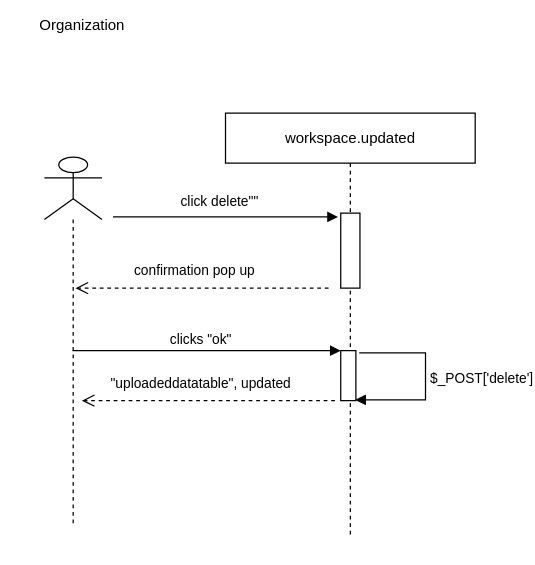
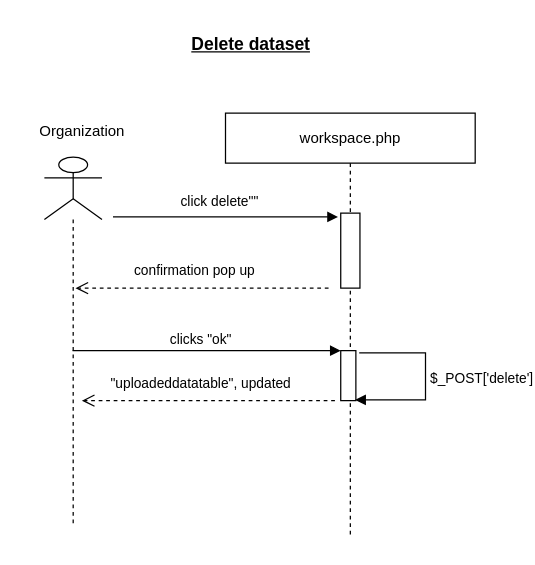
  <mxCell id="0" />
  <mxCell id="1" parent="0" />
  <mxCell id="2" value="click delete&quot;&quot;" style="html=1;verticalAlign=bottom;endArrow=block;rounded=0;elbow=vertical;" edge="1" parent="1"><mxGeometry x="-0.059" y="3" width="80" relative="1" as="geometry"><mxPoint x="89.9" y="173" as="sourcePoint" /><mxPoint x="269.9" y="173" as="targetPoint" /><mxPoint as="offset" /></mxGeometry></mxCell>
  <mxCell id="3" value="" style="shape=umlLifeline;participant=umlActor;perimeter=lifelinePerimeter;whiteSpace=wrap;html=1;container=0;collapsible=0;recursiveResize=0;verticalAlign=top;spacingTop=36;outlineConnect=0;fontFamily=Helvetica;fontSize=12;fontColor=default;align=center;strokeColor=default;fillColor=default;size=50;" vertex="1" parent="1"><mxGeometry x="35" y="125.14" width="46.09" height="294.86" as="geometry" /></mxCell>
- <mxCell id="4" value="Organization" style="text;html=1;align=center;verticalAlign=middle;resizable=1;points=[];autosize=1;strokeColor=none;fillColor=none;container=0;movable=1;rotatable=1;deletable=1;editable=1;connectable=1;locked=0;" vertex="1" parent="1"><mxGeometry x="20" y="5" width="90" height="30" as="geometry" /></mxCell>
- <mxCell id="5" value="workspace.updated" style="shape=umlLifeline;perimeter=lifelinePerimeter;whiteSpace=wrap;html=1;container=0;collapsible=0;recursiveResize=0;outlineConnect=0;" vertex="1" parent="1"><mxGeometry x="179.9" y="90" width="199.75" height="340" as="geometry" /></mxCell>
+ <mxCell id="4" value="Organization" style="text;html=1;align=center;verticalAlign=middle;resizable=1;points=[];autosize=1;strokeColor=none;fillColor=none;container=0;movable=1;rotatable=1;deletable=1;editable=1;connectable=1;locked=0;" vertex="1" parent="1"><mxGeometry x="20" y="90" width="90" height="30" as="geometry" /></mxCell>
+ <mxCell id="5" value="workspace.php" style="shape=umlLifeline;perimeter=lifelinePerimeter;whiteSpace=wrap;html=1;container=0;collapsible=0;recursiveResize=0;outlineConnect=0;" vertex="1" parent="1"><mxGeometry x="179.9" y="90" width="199.75" height="340" as="geometry" /></mxCell>
  <mxCell id="6" value="" style="html=1;points=[];perimeter=orthogonalPerimeter;container=0;" vertex="1" parent="1"><mxGeometry x="272.09" y="170" width="15.37" height="60" as="geometry" /></mxCell>
+ <mxCell id="7" value="&lt;font style=&quot;font-size: 14px;&quot;&gt;&lt;b&gt;&lt;u&gt;Delete dataset&lt;/u&gt;&lt;/b&gt;&lt;/font&gt;" style="text;html=1;align=center;verticalAlign=middle;resizable=0;points=[];autosize=1;strokeColor=none;fillColor=none;" vertex="1" parent="1"><mxGeometry x="140" y="20" width="120" height="30" as="geometry" /></mxCell>
  <mxCell id="8" value="clicks &quot;ok&quot;" style="html=1;verticalAlign=bottom;endArrow=block;rounded=0;elbow=vertical;" edge="1" parent="1" source="3"><mxGeometry x="-0.045" width="80" relative="1" as="geometry"><mxPoint x="49.09" y="280" as="sourcePoint" /><mxPoint x="272.09" y="280" as="targetPoint" /><mxPoint as="offset" /></mxGeometry></mxCell>
  <mxCell id="9" value="confirmation pop up" style="html=1;verticalAlign=bottom;endArrow=open;dashed=1;endSize=8;rounded=0;elbow=vertical;" edge="1" parent="1"><mxGeometry x="0.058" y="-5" relative="1" as="geometry"><mxPoint x="262.34" y="230" as="sourcePoint" /><mxPoint x="59.9" y="230" as="targetPoint" /><mxPoint as="offset" /><Array as="points" /></mxGeometry></mxCell>
  <mxCell id="10" value="" style="group" vertex="1" connectable="0" parent="1"><mxGeometry x="272.09" y="280" width="67.81" height="40" as="geometry" /></mxCell>
  <mxCell id="11" value="" style="html=1;points=[];perimeter=orthogonalPerimeter;container=0;" vertex="1" parent="10"><mxGeometry width="12.109" height="40" as="geometry" /></mxCell>
  <mxCell id="12" value="$_POST['delete']" style="edgeStyle=orthogonalEdgeStyle;html=1;align=left;spacingLeft=2;endArrow=block;rounded=0;exitX=1.22;exitY=0.045;exitDx=0;exitDy=0;exitPerimeter=0;entryX=0.953;entryY=0.985;entryDx=0;entryDy=0;entryPerimeter=0;" edge="1" parent="10" source="11" target="11"><mxGeometry relative="1" as="geometry"><mxPoint x="-12.109" y="10" as="sourcePoint" /><Array as="points"><mxPoint x="67.81" y="2" /><mxPoint x="67.81" y="39" /></Array><mxPoint x="-16.953" y="30" as="targetPoint" /></mxGeometry></mxCell>
  <mxCell id="13" value="&quot;uploadeddatatable&quot;, updated" style="html=1;verticalAlign=bottom;endArrow=open;dashed=1;endSize=8;rounded=0;elbow=vertical;" edge="1" parent="1"><mxGeometry x="0.058" y="-5" relative="1" as="geometry"><mxPoint x="267.44" y="320" as="sourcePoint" /><mxPoint x="65" y="320" as="targetPoint" /><mxPoint as="offset" /><Array as="points" /></mxGeometry></mxCell>
